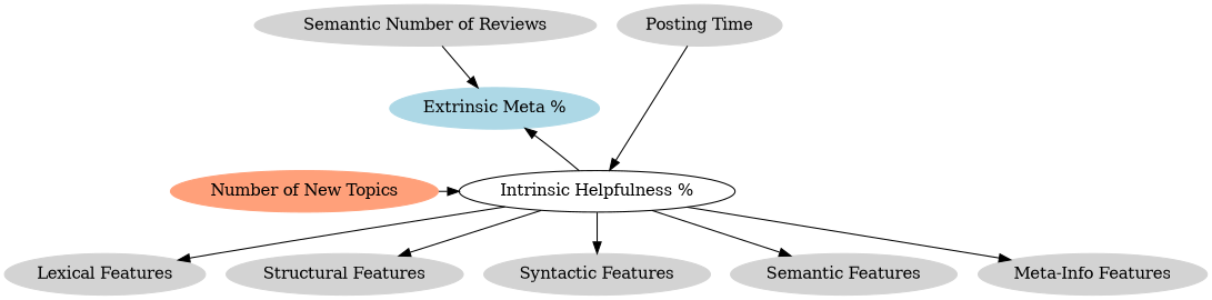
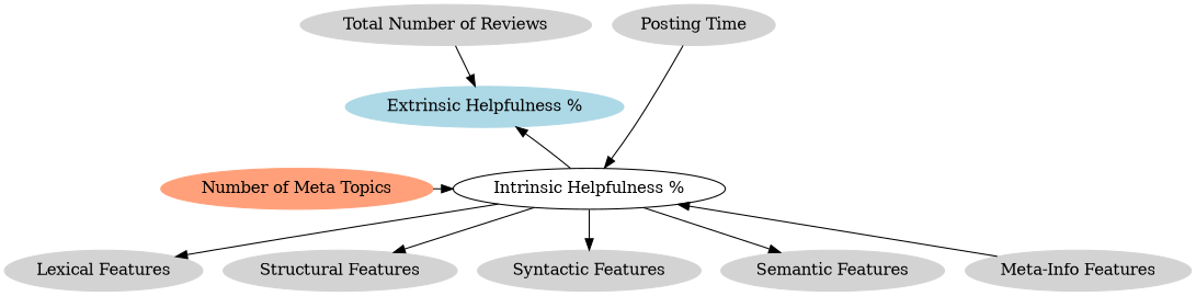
  digraph {
    node [color=lightgrey style=filled]
    n1 [label="Intrinsic Helpfulness %" color="" style=""]
-   n2 [color=lightsalmon label="Number of New Topics"]
-   n3 [label="Semantic Number of Reviews"]
+   n2 [color=lightsalmon label="Number of Meta Topics"]
+   n3 [label="Total Number of Reviews"]
    n4 [label="Posting Time"]
    n5 [label="Lexical Features"]
    n6 [label="Structural Features"]
    n7 [label="Syntactic Features"]
    n8 [label="Semantic Features"]
    n9 [label="Meta-Info Features"]
-   n10 [color=lightblue label="Extrinsic Meta %"]
+   n10 [color=lightblue label="Extrinsic Helpfulness %"]
    subgraph sub_1 {
      rank=same
      n1
      n2
    }
    subgraph sub_2 {
      rank=same
      n3
      n4
    }
    subgraph sub_3 {
      rank=same
      n5
      n6
      n7
      n8
      n9
    }
    n1 -> n5
    n1 -> n6
    n1 -> n7
    n1 -> n8
-   n1 -> n9
+   n9 -> n1
    n1 -> n10 [constraint=false]
    n2 -> n1
    n3 -> n10
    n4 -> n1
    n10 -> n1 [style=invis]
  }
